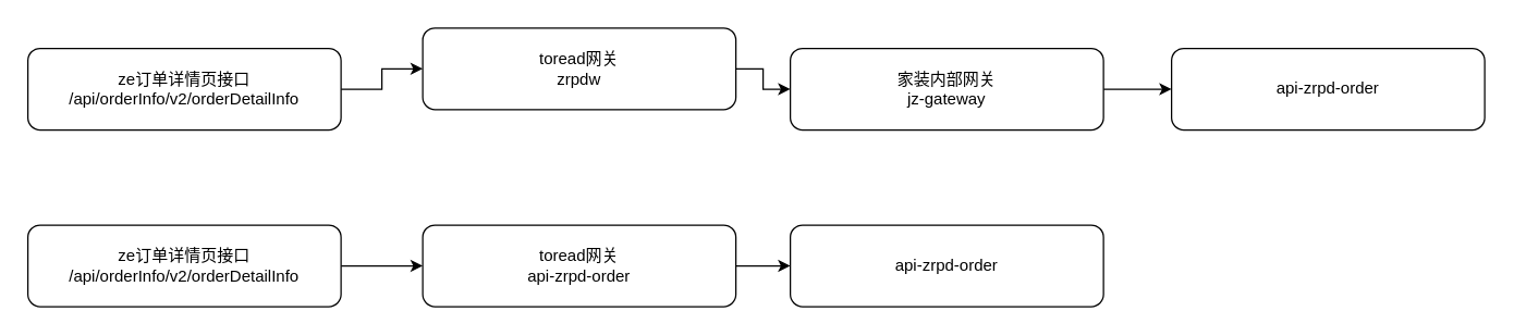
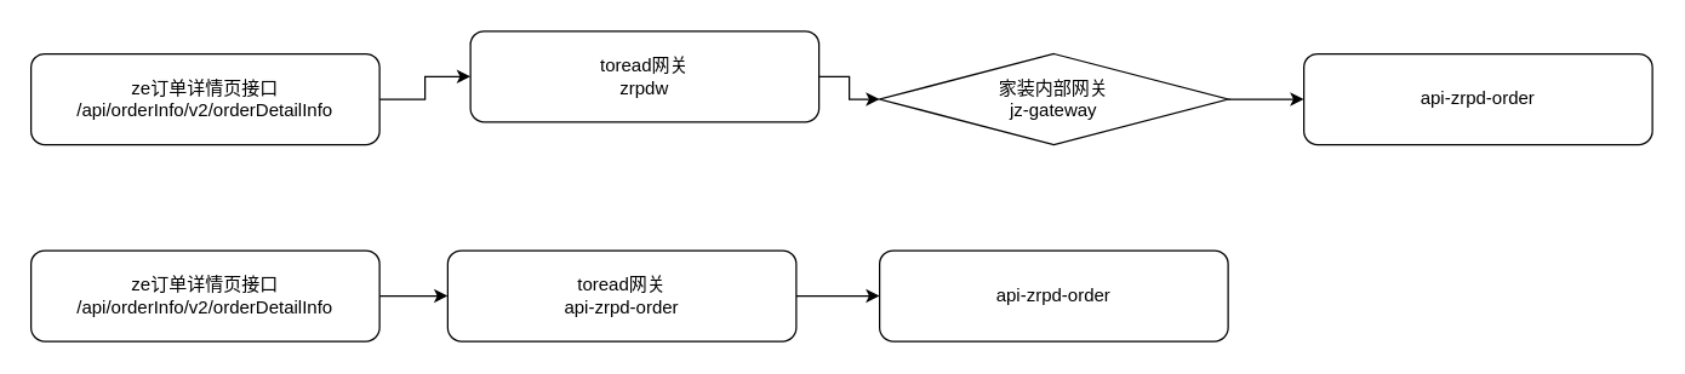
  <mxCell id="0" />
  <mxCell id="1" parent="0" />
  <mxCell id="2" style="edgeStyle=orthogonalEdgeStyle;rounded=0;orthogonalLoop=1;jettySize=auto;html=1;exitX=1;exitY=0.5;exitDx=0;exitDy=0;" edge="1" parent="1" source="3" target="5"><mxGeometry relative="1" as="geometry" /></mxCell>
  <mxCell id="3" value="ze订单详情页接口&lt;br&gt;/api/orderInfo/v2/orderDetailInfo" style="rounded=1;whiteSpace=wrap;html=1;" vertex="1" parent="1"><mxGeometry x="20" y="35" width="230" height="60" as="geometry" /></mxCell>
  <mxCell id="4" style="edgeStyle=orthogonalEdgeStyle;rounded=0;orthogonalLoop=1;jettySize=auto;html=1;exitX=1;exitY=0.5;exitDx=0;exitDy=0;entryX=0;entryY=0.5;entryDx=0;entryDy=0;" edge="1" parent="1" source="5" target="7"><mxGeometry relative="1" as="geometry" /></mxCell>
  <mxCell id="5" value="toread网关&lt;br&gt;zrpdw" style="rounded=1;whiteSpace=wrap;html=1;" vertex="1" parent="1"><mxGeometry x="310" y="20" width="230" height="60" as="geometry" /></mxCell>
  <mxCell id="6" style="edgeStyle=orthogonalEdgeStyle;rounded=0;orthogonalLoop=1;jettySize=auto;html=1;exitX=1;exitY=0.5;exitDx=0;exitDy=0;" edge="1" parent="1" source="7" target="8"><mxGeometry relative="1" as="geometry" /></mxCell>
- <mxCell id="7" value="家装内部网关&lt;br&gt;jz-gateway" style="rounded=1;whiteSpace=wrap;html=1;" vertex="1" parent="1"><mxGeometry x="580" y="35" width="230" height="60" as="geometry" /></mxCell>
+ <mxCell id="7" value="家装内部网关&lt;br&gt;jz-gateway" style="rhombus;whiteSpace=wrap;html=1;" vertex="1" parent="1"><mxGeometry x="580" y="35" width="230" height="60" as="geometry" /></mxCell>
  <mxCell id="8" value="api-zrpd-order" style="rounded=1;whiteSpace=wrap;html=1;" vertex="1" parent="1"><mxGeometry x="860" y="35" width="230" height="60" as="geometry" /></mxCell>
  <mxCell id="9" style="edgeStyle=orthogonalEdgeStyle;rounded=0;orthogonalLoop=1;jettySize=auto;html=1;exitX=1;exitY=0.5;exitDx=0;exitDy=0;" edge="1" parent="1" source="10" target="12"><mxGeometry relative="1" as="geometry" /></mxCell>
  <mxCell id="10" value="ze订单详情页接口&lt;br&gt;/api/orderInfo/v2/orderDetailInfo" style="rounded=1;whiteSpace=wrap;html=1;" vertex="1" parent="1"><mxGeometry x="20" y="165" width="230" height="60" as="geometry" /></mxCell>
  <mxCell id="11" style="edgeStyle=orthogonalEdgeStyle;rounded=0;orthogonalLoop=1;jettySize=auto;html=1;exitX=1;exitY=0.5;exitDx=0;exitDy=0;entryX=0;entryY=0.5;entryDx=0;entryDy=0;" edge="1" parent="1" source="12"><mxGeometry relative="1" as="geometry"><mxPoint x="580" y="195" as="targetPoint" /></mxGeometry></mxCell>
- <mxCell id="12" value="toread网关&lt;br&gt;api-zrpd-order" style="rounded=1;whiteSpace=wrap;html=1;" vertex="1" parent="1"><mxGeometry x="310" y="165" width="230" height="60" as="geometry" /></mxCell>
+ <mxCell id="12" value="toread网关&lt;br&gt;api-zrpd-order" style="rounded=1;whiteSpace=wrap;html=1;" vertex="1" parent="1"><mxGeometry x="295" y="165" width="230" height="60" as="geometry" /></mxCell>
  <mxCell id="13" value="api-zrpd-order" style="rounded=1;whiteSpace=wrap;html=1;" vertex="1" parent="1"><mxGeometry x="580" y="165" width="230" height="60" as="geometry" /></mxCell>
